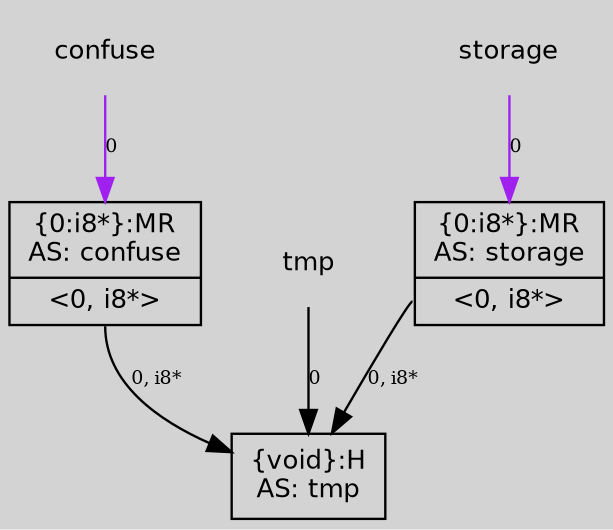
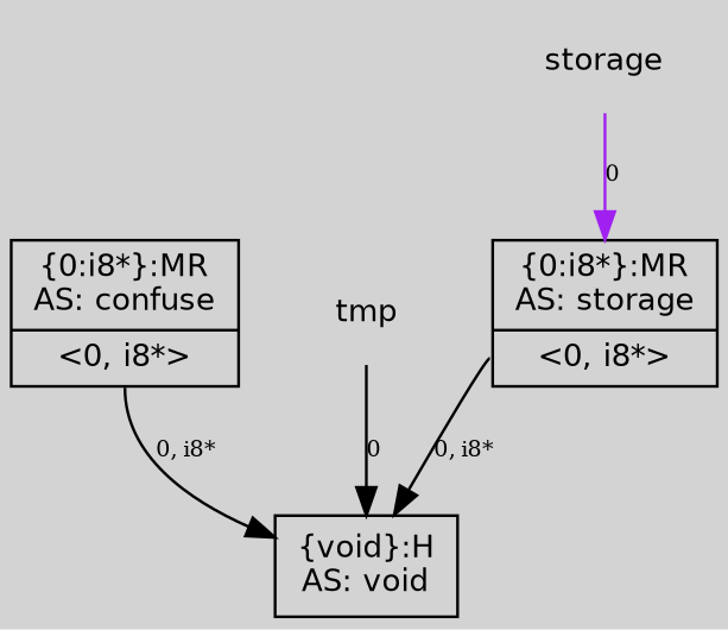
  digraph {
    bgcolor=lightgray
    fontname=Helvetica
    node [fontname=Helvetica fontsize=11 shape=record]
    edge [arrowtail=tee fontsize=8]
    n1 [label="{\{0:i8*\}:MR\nAS: storage\n|{<s0>\<0, i8*\>}}"]
-   n2 [label="{\{void\}:H\nAS: tmp\n}"]
+   n2 [label="{\{void\}:H\nAS: void\n}"]
    n3 [label="{\{0:i8*\}:MR\nAS: confuse\n|{<s0>\<0, i8*\>}}"]
    n4 [label=storage shape=plaintext]
-   n5 [label=confuse shape=plaintext]
    n6 [label=tmp shape=plaintext]
    n1 -> n2 [label="0, i8*" tailport=s0]
    n3 -> n2 [label="0, i8*" tailport=s0]
    n4 -> n1 [color=purple label=0]
-   n5 -> n3 [color=purple label=0]
    n6 -> n2 [color=black label=0]
  }
